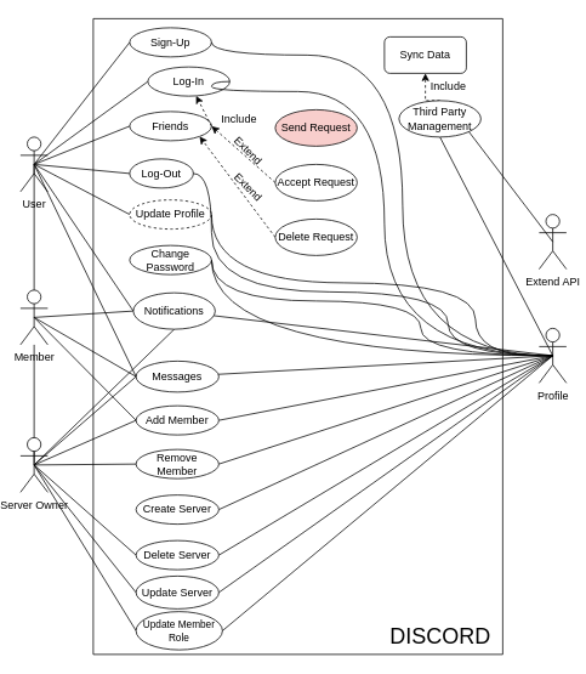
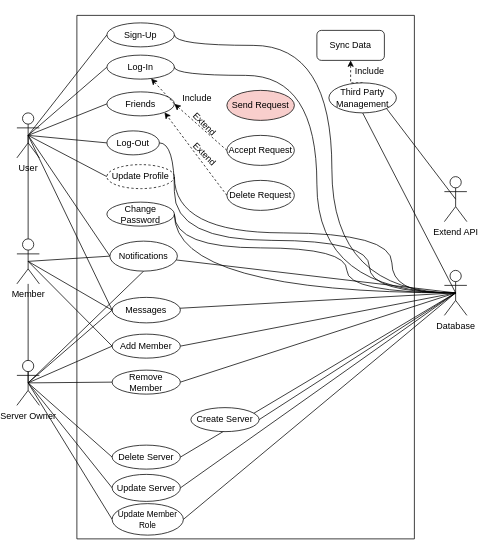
  <mxCell id="0" />
  <mxCell id="1" parent="0" />
  <mxCell id="2" style="rounded=0;orthogonalLoop=1;jettySize=auto;html=1;exitX=0.5;exitY=0.5;exitDx=0;exitDy=0;exitPerimeter=0;entryX=0;entryY=0.5;entryDx=0;entryDy=0;endArrow=none;endFill=0;" parent="1" source="8" target="40" edge="1"><mxGeometry relative="1" as="geometry" /></mxCell>
  <mxCell id="3" style="rounded=0;orthogonalLoop=1;jettySize=auto;html=1;exitX=0.5;exitY=0.5;exitDx=0;exitDy=0;exitPerimeter=0;entryX=0;entryY=0.5;entryDx=0;entryDy=0;endArrow=none;endFill=0;" parent="1" source="8" target="35" edge="1"><mxGeometry relative="1" as="geometry" /></mxCell>
  <mxCell id="4" style="rounded=0;orthogonalLoop=1;jettySize=auto;html=1;exitX=0.5;exitY=0.5;exitDx=0;exitDy=0;exitPerimeter=0;entryX=0;entryY=0.5;entryDx=0;entryDy=0;endArrow=none;endFill=0;" parent="1" source="8" target="34" edge="1"><mxGeometry relative="1" as="geometry" /></mxCell>
  <mxCell id="5" style="rounded=0;orthogonalLoop=1;jettySize=auto;html=1;exitX=0.5;exitY=0.5;exitDx=0;exitDy=0;exitPerimeter=0;entryX=0;entryY=0.5;entryDx=0;entryDy=0;endArrow=none;endFill=0;" parent="1" source="8" target="36" edge="1"><mxGeometry relative="1" as="geometry" /></mxCell>
  <mxCell id="6" style="rounded=0;orthogonalLoop=1;jettySize=auto;html=1;exitX=0.5;exitY=0.5;exitDx=0;exitDy=0;exitPerimeter=0;entryX=0;entryY=0.5;entryDx=0;entryDy=0;endArrow=none;endFill=0;" parent="1" source="8" target="37" edge="1"><mxGeometry relative="1" as="geometry" /></mxCell>
  <mxCell id="7" style="rounded=0;orthogonalLoop=1;jettySize=auto;html=1;exitX=0.5;exitY=0.5;exitDx=0;exitDy=0;exitPerimeter=0;entryX=0;entryY=0.5;entryDx=0;entryDy=0;endArrow=none;endFill=0;" parent="1" source="8" target="53" edge="1"><mxGeometry relative="1" as="geometry" /></mxCell>
  <mxCell id="8" value="User" style="shape=umlActor;verticalLabelPosition=bottom;verticalAlign=top;html=1;outlineConnect=0;" parent="1" vertex="1"><mxGeometry x="20" y="150" width="30" height="60" as="geometry" /></mxCell>
  <mxCell id="9" style="rounded=0;orthogonalLoop=1;jettySize=auto;html=1;exitX=0.5;exitY=0.5;exitDx=0;exitDy=0;exitPerimeter=0;entryX=0;entryY=0.5;entryDx=0;entryDy=0;endArrow=none;endFill=0;" parent="1" source="12" target="48" edge="1"><mxGeometry relative="1" as="geometry" /></mxCell>
  <mxCell id="10" style="rounded=0;orthogonalLoop=1;jettySize=auto;html=1;exitX=0.5;exitY=0.5;exitDx=0;exitDy=0;exitPerimeter=0;entryX=0;entryY=0.5;entryDx=0;entryDy=0;endArrow=none;endFill=0;" parent="1" source="12" target="53" edge="1"><mxGeometry relative="1" as="geometry" /></mxCell>
  <mxCell id="11" style="rounded=0;orthogonalLoop=1;jettySize=auto;html=1;exitX=0.5;exitY=0.5;exitDx=0;exitDy=0;exitPerimeter=0;entryX=0;entryY=0.5;entryDx=0;entryDy=0;endArrow=none;endFill=0;" parent="1" source="12" target="39" edge="1"><mxGeometry relative="1" as="geometry" /></mxCell>
  <mxCell id="12" value="Member" style="shape=umlActor;verticalLabelPosition=bottom;verticalAlign=top;html=1;outlineConnect=0;" parent="1" vertex="1"><mxGeometry x="20" y="318" width="30" height="60" as="geometry" /></mxCell>
  <mxCell id="13" value="Extend API" style="shape=umlActor;verticalLabelPosition=bottom;verticalAlign=top;html=1;outlineConnect=0;" parent="1" vertex="1"><mxGeometry x="590" y="235" width="30" height="60" as="geometry" /></mxCell>
  <mxCell id="14" style="rounded=0;orthogonalLoop=1;jettySize=auto;html=1;exitX=0.5;exitY=0.5;exitDx=0;exitDy=0;exitPerimeter=0;endArrow=none;endFill=0;" parent="1" source="23" target="53" edge="1"><mxGeometry relative="1" as="geometry" /></mxCell>
  <mxCell id="15" style="rounded=0;orthogonalLoop=1;jettySize=auto;html=1;exitX=0.5;exitY=0.5;exitDx=0;exitDy=0;exitPerimeter=0;endArrow=none;endFill=0;" parent="1" source="23" target="39" edge="1"><mxGeometry relative="1" as="geometry" /></mxCell>
  <mxCell id="16" style="edgeStyle=orthogonalEdgeStyle;rounded=0;orthogonalLoop=1;jettySize=auto;html=1;exitX=0.5;exitY=0.5;exitDx=0;exitDy=0;exitPerimeter=0;entryX=1;entryY=0.5;entryDx=0;entryDy=0;endArrow=none;endFill=0;curved=1;" parent="1" source="23" target="38" edge="1"><mxGeometry relative="1" as="geometry"><Array as="points"><mxPoint x="230" y="390" /></Array></mxGeometry></mxCell>
  <mxCell id="17" style="rounded=0;orthogonalLoop=1;jettySize=auto;html=1;exitX=0.5;exitY=0.5;exitDx=0;exitDy=0;exitPerimeter=0;entryX=1;entryY=0.5;entryDx=0;entryDy=0;endArrow=none;endFill=0;" parent="1" source="23" target="48" edge="1"><mxGeometry relative="1" as="geometry" /></mxCell>
  <mxCell id="18" style="rounded=0;orthogonalLoop=1;jettySize=auto;html=1;exitX=0.5;exitY=0.5;exitDx=0;exitDy=0;exitPerimeter=0;entryX=1;entryY=0.5;entryDx=0;entryDy=0;endArrow=none;endFill=0;" parent="1" source="23" target="52" edge="1"><mxGeometry relative="1" as="geometry" /></mxCell>
  <mxCell id="19" style="rounded=0;orthogonalLoop=1;jettySize=auto;html=1;exitX=0.5;exitY=0.5;exitDx=0;exitDy=0;exitPerimeter=0;entryX=1;entryY=0.5;entryDx=0;entryDy=0;endArrow=none;endFill=0;" parent="1" source="23" target="49" edge="1"><mxGeometry relative="1" as="geometry" /></mxCell>
  <mxCell id="20" style="rounded=0;orthogonalLoop=1;jettySize=auto;html=1;exitX=0.5;exitY=0.5;exitDx=0;exitDy=0;exitPerimeter=0;entryX=1;entryY=0.5;entryDx=0;entryDy=0;endArrow=none;endFill=0;" parent="1" source="23" target="50" edge="1"><mxGeometry relative="1" as="geometry" /></mxCell>
  <mxCell id="21" style="rounded=0;orthogonalLoop=1;jettySize=auto;html=1;exitX=0.5;exitY=0.5;exitDx=0;exitDy=0;exitPerimeter=0;entryX=1;entryY=0.5;entryDx=0;entryDy=0;endArrow=none;endFill=0;" parent="1" source="23" target="51" edge="1"><mxGeometry relative="1" as="geometry" /></mxCell>
  <mxCell id="22" style="rounded=0;orthogonalLoop=1;jettySize=auto;html=1;exitX=0.5;exitY=0.5;exitDx=0;exitDy=0;exitPerimeter=0;entryX=0.5;entryY=1;entryDx=0;entryDy=0;endArrow=none;endFill=0;" parent="1" source="23" target="55" edge="1"><mxGeometry relative="1" as="geometry" /></mxCell>
- <mxCell id="23" value="Profile" style="shape=umlActor;verticalLabelPosition=bottom;verticalAlign=top;html=1;outlineConnect=0;" parent="1" vertex="1"><mxGeometry x="590" y="360" width="30" height="60" as="geometry" /></mxCell>
+ <mxCell id="23" value="Database" style="shape=umlActor;verticalLabelPosition=bottom;verticalAlign=top;html=1;outlineConnect=0;" parent="1" vertex="1"><mxGeometry x="590" y="360" width="30" height="60" as="geometry" /></mxCell>
  <mxCell id="24" style="rounded=0;orthogonalLoop=1;jettySize=auto;html=1;exitX=0.5;exitY=0.5;exitDx=0;exitDy=0;exitPerimeter=0;entryX=0;entryY=0.5;entryDx=0;entryDy=0;endArrow=none;endFill=0;" parent="1" source="32" target="48" edge="1"><mxGeometry relative="1" as="geometry" /></mxCell>
  <mxCell id="25" style="rounded=0;orthogonalLoop=1;jettySize=auto;html=1;exitX=0.5;exitY=0.5;exitDx=0;exitDy=0;exitPerimeter=0;entryX=0;entryY=0.5;entryDx=0;entryDy=0;endArrow=none;endFill=0;" parent="1" source="32" target="52" edge="1"><mxGeometry relative="1" as="geometry" /></mxCell>
  <mxCell id="26" style="rounded=0;orthogonalLoop=1;jettySize=auto;html=1;exitX=0.5;exitY=0.5;exitDx=0;exitDy=0;exitPerimeter=0;endArrow=none;endFill=0;" parent="1" source="32" target="12" edge="1"><mxGeometry relative="1" as="geometry" /></mxCell>
  <mxCell id="27" style="rounded=0;orthogonalLoop=1;jettySize=auto;html=1;exitX=0.5;exitY=0.5;exitDx=0;exitDy=0;exitPerimeter=0;entryX=0;entryY=0.5;entryDx=0;entryDy=0;endArrow=none;endFill=0;" parent="1" source="32" target="50" edge="1"><mxGeometry relative="1" as="geometry" /></mxCell>
  <mxCell id="28" style="rounded=0;orthogonalLoop=1;jettySize=auto;html=1;exitX=0.5;exitY=0.5;exitDx=0;exitDy=0;exitPerimeter=0;entryX=0;entryY=0.5;entryDx=0;entryDy=0;endArrow=none;endFill=0;" parent="1" source="32" target="51" edge="1"><mxGeometry relative="1" as="geometry" /></mxCell>
  <mxCell id="29" style="rounded=0;orthogonalLoop=1;jettySize=auto;html=1;exitX=0.5;exitY=0.5;exitDx=0;exitDy=0;exitPerimeter=0;entryX=0;entryY=0.5;entryDx=0;entryDy=0;endArrow=none;endFill=0;" parent="1" source="32" target="39" edge="1"><mxGeometry relative="1" as="geometry" /></mxCell>
  <mxCell id="30" style="rounded=0;orthogonalLoop=1;jettySize=auto;html=1;exitX=0.5;exitY=0.5;exitDx=0;exitDy=0;exitPerimeter=0;endArrow=none;endFill=0;" parent="1" source="32" edge="1"><mxGeometry relative="1" as="geometry"><mxPoint x="190" y="360" as="targetPoint" /></mxGeometry></mxCell>
  <mxCell id="31" style="rounded=0;orthogonalLoop=1;jettySize=auto;html=1;exitX=0.5;exitY=0.5;exitDx=0;exitDy=0;exitPerimeter=0;entryX=0;entryY=0.5;entryDx=0;entryDy=0;endArrow=none;endFill=0;" parent="1" source="32" target="60" edge="1"><mxGeometry relative="1" as="geometry" /></mxCell>
  <mxCell id="32" value="Server Owner" style="shape=umlActor;verticalLabelPosition=bottom;verticalAlign=top;html=1;outlineConnect=0;" parent="1" vertex="1"><mxGeometry x="20" y="480" width="30" height="60" as="geometry" /></mxCell>
  <mxCell id="33" value="" style="swimlane;startSize=0;" parent="1" vertex="1"><mxGeometry x="100" y="20" width="450" height="698" as="geometry" /></mxCell>
  <mxCell id="34" value="Friends" style="ellipse;whiteSpace=wrap;html=1;" parent="33" vertex="1"><mxGeometry x="40" y="102" width="90" height="32" as="geometry" /></mxCell>
- <mxCell id="35" value="Log-In" style="ellipse;whiteSpace=wrap;html=1;" parent="33" vertex="1"><mxGeometry x="60" y="53" width="90" height="32" as="geometry" /></mxCell>
+ <mxCell id="35" value="Log-In" style="ellipse;whiteSpace=wrap;html=1;" parent="33" vertex="1"><mxGeometry x="40" y="53" width="90" height="32" as="geometry" /></mxCell>
  <mxCell id="36" value="Log-Out" style="ellipse;whiteSpace=wrap;html=1;" parent="33" vertex="1"><mxGeometry x="40" y="154" width="70" height="32" as="geometry" /></mxCell>
  <mxCell id="37" value="Update Profile" style="ellipse;whiteSpace=wrap;html=1;dashed=1;" parent="33" vertex="1"><mxGeometry x="40" y="199" width="90" height="32" as="geometry" /></mxCell>
  <mxCell id="38" value="Change Password" style="ellipse;whiteSpace=wrap;html=1;" parent="33" vertex="1"><mxGeometry x="40" y="249" width="90" height="32" as="geometry" /></mxCell>
  <mxCell id="39" value="Messages" style="ellipse;whiteSpace=wrap;html=1;" parent="33" vertex="1"><mxGeometry x="47" y="376" width="91" height="34" as="geometry" /></mxCell>
  <mxCell id="40" value="Sign-Up" style="ellipse;whiteSpace=wrap;html=1;" parent="33" vertex="1"><mxGeometry x="40" y="10" width="90" height="32" as="geometry" /></mxCell>
  <mxCell id="41" value="Send Request" style="ellipse;whiteSpace=wrap;html=1;fillColor=#f8cecc;" parent="33" vertex="1"><mxGeometry x="200" y="100" width="90" height="40" as="geometry" /></mxCell>
  <mxCell id="42" style="rounded=0;orthogonalLoop=1;jettySize=auto;html=1;exitX=0;exitY=0.5;exitDx=0;exitDy=0;dashed=1;entryX=1;entryY=0.5;entryDx=0;entryDy=0;" parent="33" source="43" target="34" edge="1"><mxGeometry relative="1" as="geometry"><mxPoint x="130" y="160.0" as="targetPoint" /></mxGeometry></mxCell>
  <mxCell id="43" value="Accept Request" style="ellipse;whiteSpace=wrap;html=1;" parent="33" vertex="1"><mxGeometry x="200" y="160" width="90" height="40" as="geometry" /></mxCell>
  <mxCell id="44" style="rounded=0;orthogonalLoop=1;jettySize=auto;html=1;exitX=0;exitY=0.5;exitDx=0;exitDy=0;dashed=1;entryX=1;entryY=1;entryDx=0;entryDy=0;" parent="33" source="45" target="34" edge="1"><mxGeometry relative="1" as="geometry"><mxPoint x="110" y="160" as="targetPoint" /></mxGeometry></mxCell>
  <mxCell id="45" value="Delete Request" style="ellipse;whiteSpace=wrap;html=1;" parent="33" vertex="1"><mxGeometry x="200" y="220" width="90" height="40" as="geometry" /></mxCell>
  <mxCell id="46" value="Extend" style="text;html=1;align=center;verticalAlign=middle;resizable=0;points=[];autosize=1;strokeColor=none;fillColor=none;rotation=45;" parent="33" vertex="1"><mxGeometry x="140" y="130" width="60" height="30" as="geometry" /></mxCell>
  <mxCell id="47" value="Extend" style="text;html=1;align=center;verticalAlign=middle;resizable=0;points=[];autosize=1;strokeColor=none;fillColor=none;rotation=45;" parent="33" vertex="1"><mxGeometry x="140" y="170" width="60" height="30" as="geometry" /></mxCell>
  <mxCell id="48" value="Add Member" style="ellipse;whiteSpace=wrap;html=1;" parent="33" vertex="1"><mxGeometry x="47" y="425" width="91" height="32" as="geometry" /></mxCell>
- <mxCell id="49" value="Create Server" style="ellipse;whiteSpace=wrap;html=1;" parent="33" vertex="1"><mxGeometry x="47" y="523" width="91" height="32" as="geometry" /></mxCell>
+ <mxCell id="49" value="Create Server" style="ellipse;whiteSpace=wrap;html=1;" parent="33" vertex="1"><mxGeometry x="152" y="523" width="91" height="32" as="geometry" /></mxCell>
  <mxCell id="50" value="Delete Server" style="ellipse;whiteSpace=wrap;html=1;" parent="33" vertex="1"><mxGeometry x="47" y="573" width="91" height="32" as="geometry" /></mxCell>
  <mxCell id="51" value="Update Server" style="ellipse;whiteSpace=wrap;html=1;" parent="33" vertex="1"><mxGeometry x="47" y="612" width="91" height="36" as="geometry" /></mxCell>
  <mxCell id="52" value="Remove Member" style="ellipse;whiteSpace=wrap;html=1;" parent="33" vertex="1"><mxGeometry x="47" y="473" width="91" height="32" as="geometry" /></mxCell>
  <mxCell id="53" value="Notifications" style="ellipse;whiteSpace=wrap;html=1;" parent="33" vertex="1"><mxGeometry x="44" y="301" width="90" height="40" as="geometry" /></mxCell>
  <mxCell id="54" style="edgeStyle=orthogonalEdgeStyle;rounded=0;orthogonalLoop=1;jettySize=auto;html=1;exitX=0.5;exitY=0;exitDx=0;exitDy=0;entryX=0.5;entryY=1;entryDx=0;entryDy=0;dashed=1;" parent="33" source="55" target="56" edge="1"><mxGeometry relative="1" as="geometry" /></mxCell>
  <mxCell id="55" value="Third Party Management" style="ellipse;whiteSpace=wrap;html=1;" parent="33" vertex="1"><mxGeometry x="336" y="90" width="90" height="40" as="geometry" /></mxCell>
  <mxCell id="56" value="Sync Data" style="whiteSpace=wrap;html=1;rounded=1;" parent="33" vertex="1"><mxGeometry x="320" y="20" width="90" height="40" as="geometry" /></mxCell>
  <mxCell id="57" value="Include" style="text;html=1;align=center;verticalAlign=middle;resizable=0;points=[];autosize=1;strokeColor=none;fillColor=none;" parent="33" vertex="1"><mxGeometry x="360" y="60" width="60" height="30" as="geometry" /></mxCell>
  <mxCell id="58" value="Include" style="text;html=1;align=center;verticalAlign=middle;resizable=0;points=[];autosize=1;strokeColor=none;fillColor=none;rotation=0;" parent="33" vertex="1"><mxGeometry x="130" y="95" width="60" height="30" as="geometry" /></mxCell>
  <mxCell id="59" style="rounded=0;orthogonalLoop=1;jettySize=auto;html=1;exitX=1;exitY=0.5;exitDx=0;exitDy=0;dashed=1;" parent="33" source="34" target="35" edge="1"><mxGeometry relative="1" as="geometry" /></mxCell>
  <mxCell id="60" value="&lt;font style=&quot;font-size: 11px;&quot;&gt;Update Member Role&lt;/font&gt;" style="ellipse;whiteSpace=wrap;html=1;" parent="33" vertex="1"><mxGeometry x="47" y="651" width="95" height="42" as="geometry" /></mxCell>
- <mxCell id="61" value="&lt;font style=&quot;font-size: 24px;&quot;&gt;DISCORD&lt;/font&gt;" style="text;html=1;align=center;verticalAlign=middle;resizable=0;points=[];autosize=1;strokeColor=none;fillColor=none;" parent="33" vertex="1"><mxGeometry x="316" y="658" width="130" height="40" as="geometry" /></mxCell>
  <mxCell id="62" style="rounded=0;orthogonalLoop=1;jettySize=auto;html=1;exitX=0.5;exitY=0.5;exitDx=0;exitDy=0;exitPerimeter=0;endArrow=none;endFill=0;" parent="1" source="8" target="12" edge="1"><mxGeometry relative="1" as="geometry" /></mxCell>
  <mxCell id="63" style="rounded=0;orthogonalLoop=1;jettySize=auto;html=1;exitX=0.5;exitY=0.5;exitDx=0;exitDy=0;exitPerimeter=0;entryX=0;entryY=0.5;entryDx=0;entryDy=0;endArrow=none;endFill=0;" parent="1" source="8" target="39" edge="1"><mxGeometry relative="1" as="geometry" /></mxCell>
  <mxCell id="64" style="edgeStyle=orthogonalEdgeStyle;rounded=0;orthogonalLoop=1;jettySize=auto;html=1;exitX=1;exitY=0.5;exitDx=0;exitDy=0;entryX=0.5;entryY=0.5;entryDx=0;entryDy=0;entryPerimeter=0;curved=1;endArrow=none;endFill=0;" parent="1" source="40" target="23" edge="1"><mxGeometry relative="1" as="geometry"><Array as="points"><mxPoint x="440" y="60" /><mxPoint x="440" y="390" /></Array></mxGeometry></mxCell>
  <mxCell id="65" style="edgeStyle=orthogonalEdgeStyle;rounded=0;orthogonalLoop=1;jettySize=auto;html=1;exitX=1;exitY=0.5;exitDx=0;exitDy=0;entryX=0.5;entryY=0.5;entryDx=0;entryDy=0;entryPerimeter=0;curved=1;endArrow=none;endFill=0;" parent="1" source="35" target="23" edge="1"><mxGeometry relative="1" as="geometry"><Array as="points"><mxPoint x="230" y="100" /><mxPoint x="420" y="100" /><mxPoint x="420" y="390" /></Array></mxGeometry></mxCell>
  <mxCell id="66" style="edgeStyle=orthogonalEdgeStyle;rounded=0;orthogonalLoop=1;jettySize=auto;html=1;exitX=1;exitY=0.5;exitDx=0;exitDy=0;entryX=0.5;entryY=0.5;entryDx=0;entryDy=0;entryPerimeter=0;curved=1;endArrow=none;endFill=0;" parent="1" source="36" target="23" edge="1"><mxGeometry relative="1" as="geometry"><Array as="points"><mxPoint x="230" y="320" /><mxPoint x="490" y="320" /><mxPoint x="490" y="390" /></Array></mxGeometry></mxCell>
  <mxCell id="67" style="edgeStyle=orthogonalEdgeStyle;rounded=0;orthogonalLoop=1;jettySize=auto;html=1;exitX=1;exitY=0.5;exitDx=0;exitDy=0;entryX=0.5;entryY=0.5;entryDx=0;entryDy=0;entryPerimeter=0;curved=1;endArrow=none;endFill=0;" parent="1" source="38" target="23" edge="1"><mxGeometry relative="1" as="geometry"><Array as="points"><mxPoint x="230" y="330" /><mxPoint x="460" y="330" /><mxPoint x="460" y="390" /></Array></mxGeometry></mxCell>
  <mxCell id="68" style="edgeStyle=orthogonalEdgeStyle;rounded=0;orthogonalLoop=1;jettySize=auto;html=1;exitX=1;exitY=0.5;exitDx=0;exitDy=0;curved=1;endArrow=none;endFill=0;" parent="1" source="37" target="23" edge="1"><mxGeometry relative="1" as="geometry"><Array as="points"><mxPoint x="230" y="310" /><mxPoint x="520" y="310" /><mxPoint x="520" y="390" /></Array></mxGeometry></mxCell>
  <mxCell id="69" style="rounded=0;orthogonalLoop=1;jettySize=auto;html=1;exitX=1;exitY=1;exitDx=0;exitDy=0;entryX=0.5;entryY=0.5;entryDx=0;entryDy=0;entryPerimeter=0;endArrow=none;endFill=0;" parent="1" source="55" target="13" edge="1"><mxGeometry relative="1" as="geometry" /></mxCell>
  <mxCell id="70" style="rounded=0;orthogonalLoop=1;jettySize=auto;html=1;exitX=1;exitY=0.5;exitDx=0;exitDy=0;entryX=0.5;entryY=0.5;entryDx=0;entryDy=0;entryPerimeter=0;endArrow=none;endFill=0;" parent="1" source="60" target="23" edge="1"><mxGeometry relative="1" as="geometry" /></mxCell>
